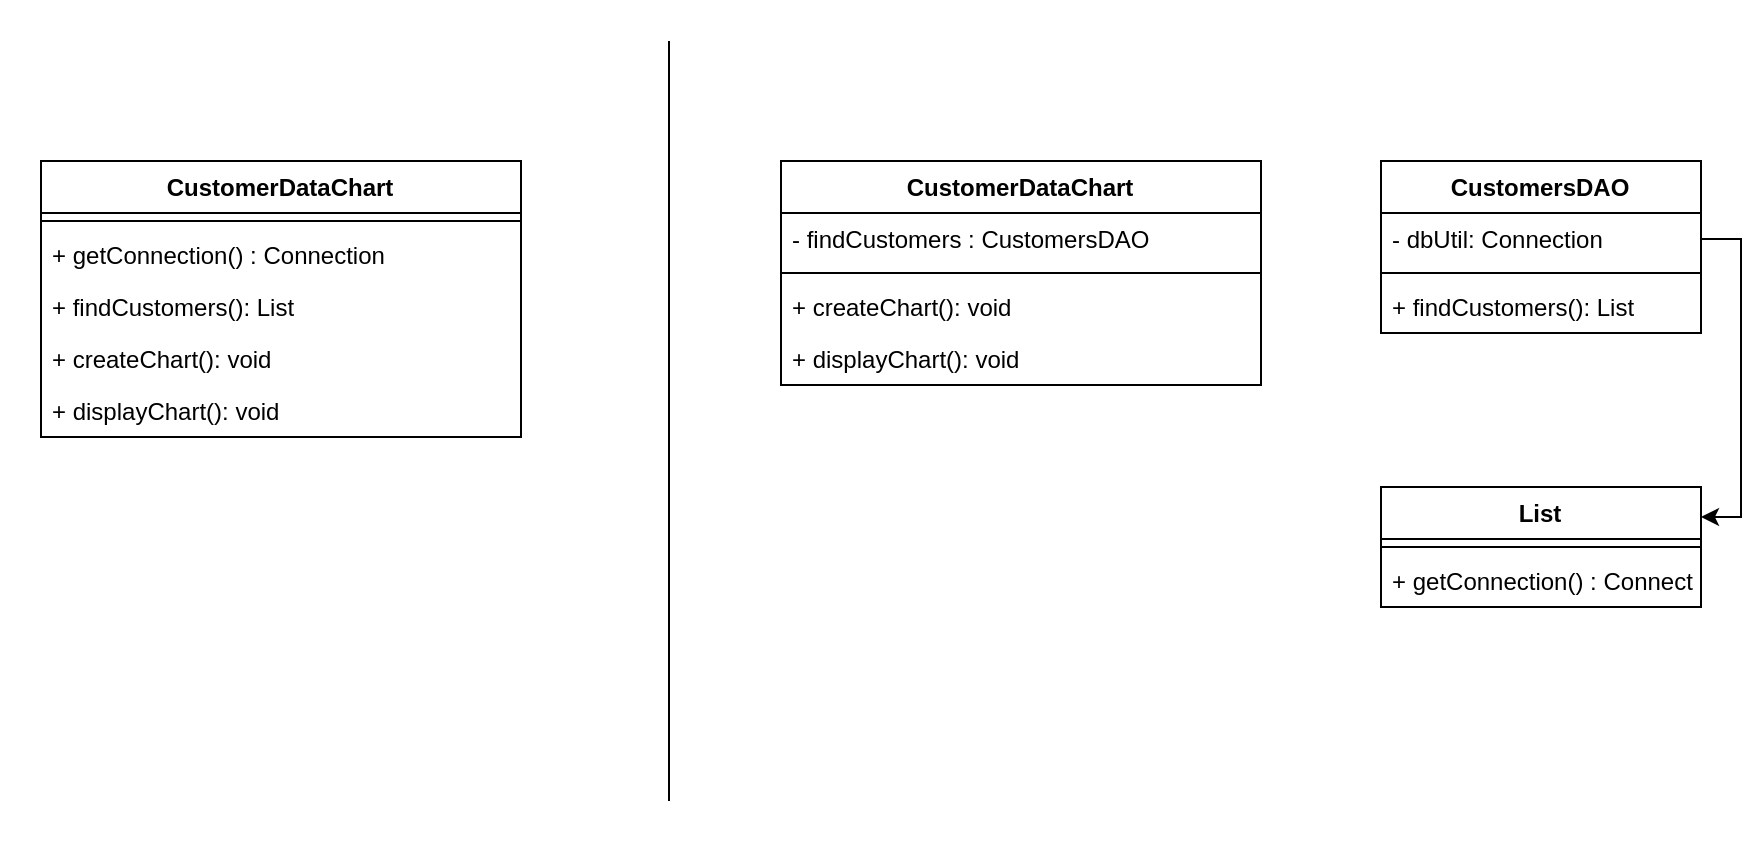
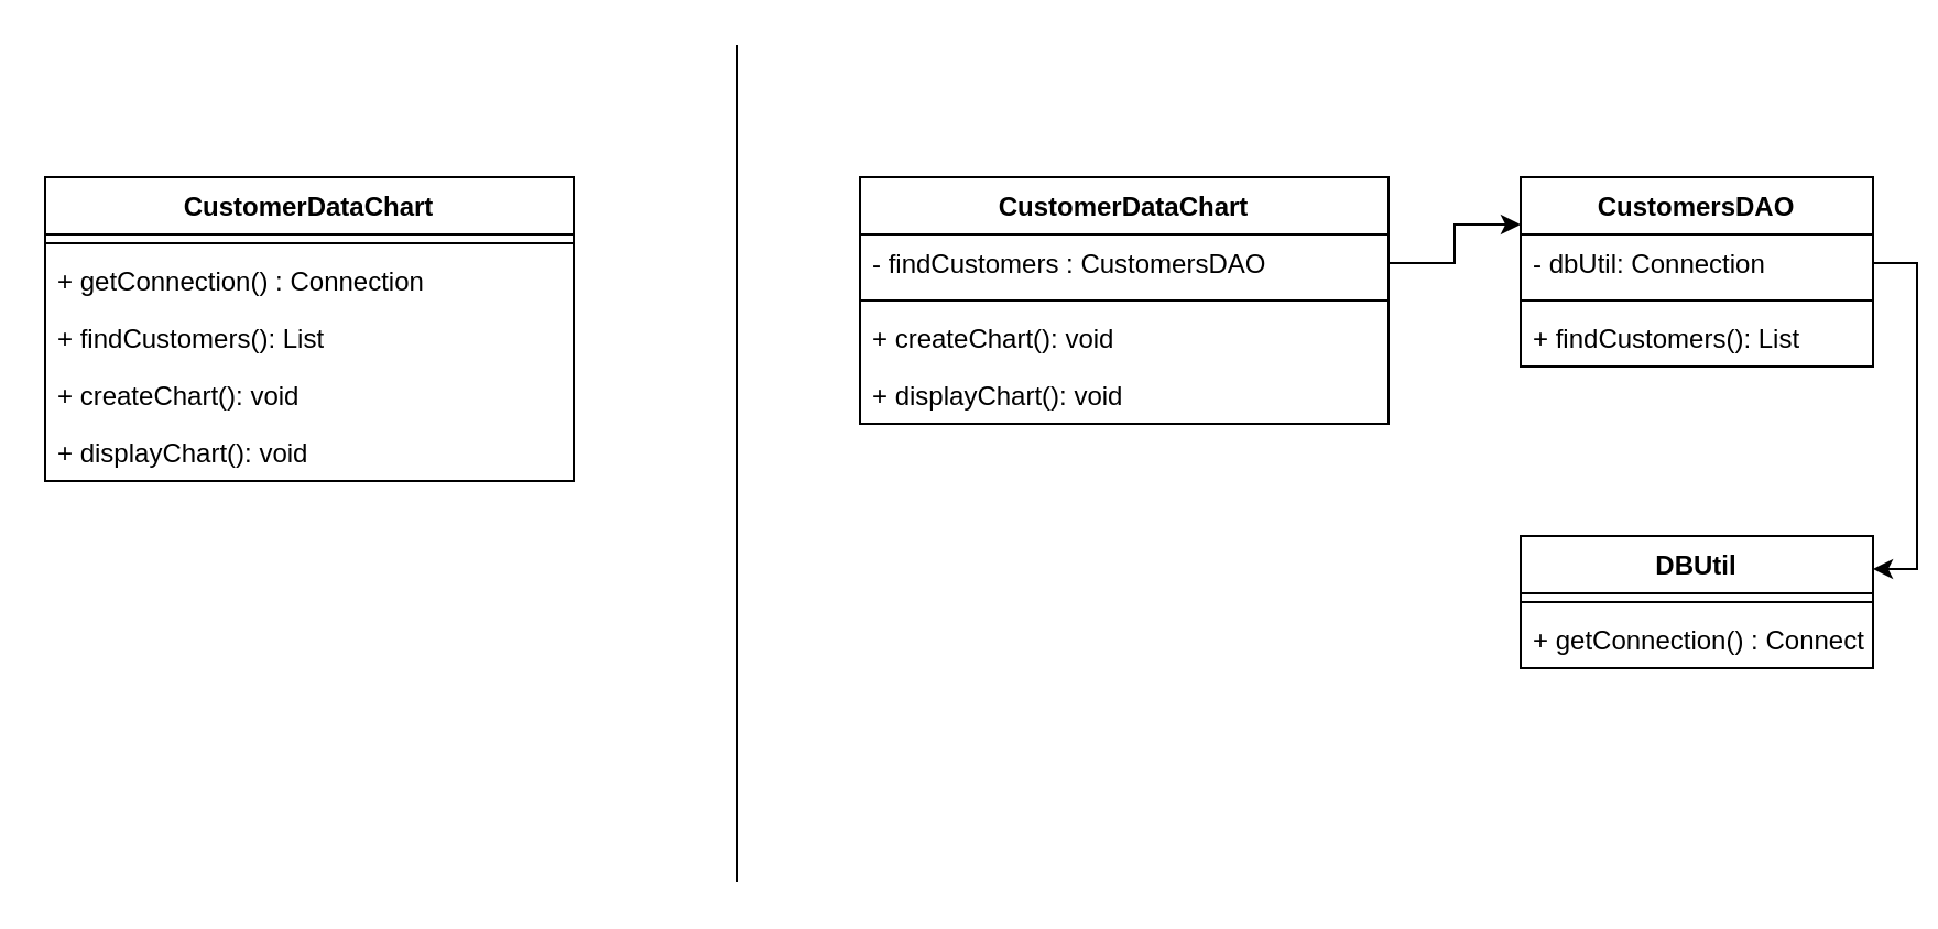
  <mxCell id="0" />
  <mxCell id="1" parent="0" />
  <mxCell id="2" value="CustomerDataChart" style="swimlane;fontStyle=1;align=center;verticalAlign=top;childLayout=stackLayout;horizontal=1;startSize=26;horizontalStack=0;resizeParent=1;resizeParentMax=0;resizeLast=0;collapsible=1;marginBottom=0;" vertex="1" parent="1"><mxGeometry x="20" y="80" width="240" height="138" as="geometry" /></mxCell>
  <mxCell id="3" value="" style="line;strokeWidth=1;fillColor=none;align=left;verticalAlign=middle;spacingTop=-1;spacingLeft=3;spacingRight=3;rotatable=0;labelPosition=right;points=[];portConstraint=eastwest;" vertex="1" parent="2"><mxGeometry y="26" width="240" height="8" as="geometry" /></mxCell>
  <mxCell id="4" value="+ getConnection() : Connection" style="text;strokeColor=none;fillColor=none;align=left;verticalAlign=top;spacingLeft=4;spacingRight=4;overflow=hidden;rotatable=0;points=[[0,0.5],[1,0.5]];portConstraint=eastwest;" vertex="1" parent="2"><mxGeometry y="34" width="240" height="26" as="geometry" /></mxCell>
  <mxCell id="5" value="+ findCustomers(): List" style="text;strokeColor=none;fillColor=none;align=left;verticalAlign=top;spacingLeft=4;spacingRight=4;overflow=hidden;rotatable=0;points=[[0,0.5],[1,0.5]];portConstraint=eastwest;" vertex="1" parent="2"><mxGeometry y="60" width="240" height="26" as="geometry" /></mxCell>
  <mxCell id="6" value="+ createChart(): void" style="text;strokeColor=none;fillColor=none;align=left;verticalAlign=top;spacingLeft=4;spacingRight=4;overflow=hidden;rotatable=0;points=[[0,0.5],[1,0.5]];portConstraint=eastwest;" vertex="1" parent="2"><mxGeometry y="86" width="240" height="26" as="geometry" /></mxCell>
  <mxCell id="7" value="+ displayChart(): void" style="text;strokeColor=none;fillColor=none;align=left;verticalAlign=top;spacingLeft=4;spacingRight=4;overflow=hidden;rotatable=0;points=[[0,0.5],[1,0.5]];portConstraint=eastwest;" vertex="1" parent="2"><mxGeometry y="112" width="240" height="26" as="geometry" /></mxCell>
  <mxCell id="8" value="CustomerDataChart" style="swimlane;fontStyle=1;align=center;verticalAlign=top;childLayout=stackLayout;horizontal=1;startSize=26;horizontalStack=0;resizeParent=1;resizeParentMax=0;resizeLast=0;collapsible=1;marginBottom=0;" vertex="1" parent="1"><mxGeometry x="390" y="80" width="240" height="112" as="geometry" /></mxCell>
  <mxCell id="9" value="- findCustomers : CustomersDAO" style="text;strokeColor=none;fillColor=none;align=left;verticalAlign=top;spacingLeft=4;spacingRight=4;overflow=hidden;rotatable=0;points=[[0,0.5],[1,0.5]];portConstraint=eastwest;" vertex="1" parent="8"><mxGeometry y="26" width="240" height="26" as="geometry" /></mxCell>
  <mxCell id="10" value="" style="line;strokeWidth=1;fillColor=none;align=left;verticalAlign=middle;spacingTop=-1;spacingLeft=3;spacingRight=3;rotatable=0;labelPosition=right;points=[];portConstraint=eastwest;" vertex="1" parent="8"><mxGeometry y="52" width="240" height="8" as="geometry" /></mxCell>
  <mxCell id="11" value="+ createChart(): void" style="text;strokeColor=none;fillColor=none;align=left;verticalAlign=top;spacingLeft=4;spacingRight=4;overflow=hidden;rotatable=0;points=[[0,0.5],[1,0.5]];portConstraint=eastwest;" vertex="1" parent="8"><mxGeometry y="60" width="240" height="26" as="geometry" /></mxCell>
  <mxCell id="12" value="+ displayChart(): void" style="text;strokeColor=none;fillColor=none;align=left;verticalAlign=top;spacingLeft=4;spacingRight=4;overflow=hidden;rotatable=0;points=[[0,0.5],[1,0.5]];portConstraint=eastwest;" vertex="1" parent="8"><mxGeometry y="86" width="240" height="26" as="geometry" /></mxCell>
  <mxCell id="13" value="CustomersDAO" style="swimlane;fontStyle=1;align=center;verticalAlign=top;childLayout=stackLayout;horizontal=1;startSize=26;horizontalStack=0;resizeParent=1;resizeParentMax=0;resizeLast=0;collapsible=1;marginBottom=0;" vertex="1" parent="1"><mxGeometry x="690" y="80" width="160" height="86" as="geometry" /></mxCell>
  <mxCell id="14" value="- dbUtil: Connection" style="text;strokeColor=none;fillColor=none;align=left;verticalAlign=top;spacingLeft=4;spacingRight=4;overflow=hidden;rotatable=0;points=[[0,0.5],[1,0.5]];portConstraint=eastwest;" vertex="1" parent="13"><mxGeometry y="26" width="160" height="26" as="geometry" /></mxCell>
  <mxCell id="15" value="" style="line;strokeWidth=1;fillColor=none;align=left;verticalAlign=middle;spacingTop=-1;spacingLeft=3;spacingRight=3;rotatable=0;labelPosition=right;points=[];portConstraint=eastwest;" vertex="1" parent="13"><mxGeometry y="52" width="160" height="8" as="geometry" /></mxCell>
  <mxCell id="16" value="+ findCustomers(): List" style="text;strokeColor=none;fillColor=none;align=left;verticalAlign=top;spacingLeft=4;spacingRight=4;overflow=hidden;rotatable=0;points=[[0,0.5],[1,0.5]];portConstraint=eastwest;" vertex="1" parent="13"><mxGeometry y="60" width="160" height="26" as="geometry" /></mxCell>
- <mxCell id="18" value="List" style="swimlane;fontStyle=1;align=center;verticalAlign=top;childLayout=stackLayout;horizontal=1;startSize=26;horizontalStack=0;resizeParent=1;resizeParentMax=0;resizeLast=0;collapsible=1;marginBottom=0;" vertex="1" parent="1"><mxGeometry x="690" y="243" width="160" height="60" as="geometry" /></mxCell>
+ <mxCell id="17" style="edgeStyle=orthogonalEdgeStyle;rounded=0;orthogonalLoop=1;jettySize=auto;html=1;exitX=1;exitY=0.5;exitDx=0;exitDy=0;entryX=0;entryY=0.25;entryDx=0;entryDy=0;" edge="1" parent="1" source="9" target="13"><mxGeometry relative="1" as="geometry" /></mxCell>
+ <mxCell id="18" value="DBUtil" style="swimlane;fontStyle=1;align=center;verticalAlign=top;childLayout=stackLayout;horizontal=1;startSize=26;horizontalStack=0;resizeParent=1;resizeParentMax=0;resizeLast=0;collapsible=1;marginBottom=0;" vertex="1" parent="1"><mxGeometry x="690" y="243" width="160" height="60" as="geometry" /></mxCell>
  <mxCell id="19" value="" style="line;strokeWidth=1;fillColor=none;align=left;verticalAlign=middle;spacingTop=-1;spacingLeft=3;spacingRight=3;rotatable=0;labelPosition=right;points=[];portConstraint=eastwest;" vertex="1" parent="18"><mxGeometry y="26" width="160" height="8" as="geometry" /></mxCell>
  <mxCell id="20" value="+ getConnection() : Connection" style="text;strokeColor=none;fillColor=none;align=left;verticalAlign=top;spacingLeft=4;spacingRight=4;overflow=hidden;rotatable=0;points=[[0,0.5],[1,0.5]];portConstraint=eastwest;" vertex="1" parent="18"><mxGeometry y="34" width="160" height="26" as="geometry" /></mxCell>
  <mxCell id="21" style="edgeStyle=orthogonalEdgeStyle;rounded=0;orthogonalLoop=1;jettySize=auto;html=1;exitX=1;exitY=0.5;exitDx=0;exitDy=0;entryX=1;entryY=0.25;entryDx=0;entryDy=0;" edge="1" parent="1" source="14" target="18"><mxGeometry relative="1" as="geometry" /></mxCell>
  <mxCell id="22" value="" style="endArrow=none;html=1;" edge="1" parent="1"><mxGeometry width="50" height="50" relative="1" as="geometry"><mxPoint x="334" y="400" as="sourcePoint" /><mxPoint x="334" y="20" as="targetPoint" /></mxGeometry></mxCell>
